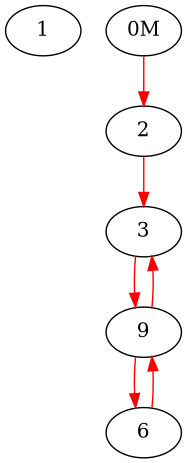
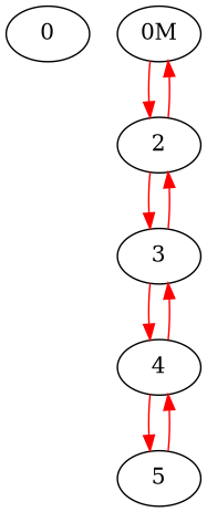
  digraph {
    edge [color=red]
-   0 [label=1]
+   0
    n2 [label="0M"]
    2
    3
-   4 [label=9]
-   5 [label=6]
+   4
+   5
    n2 -> 2
+   2 -> n2
    2 -> 3
+   3 -> 2
    3 -> 4
    4 -> 3
    4 -> 5
    5 -> 4
  }
